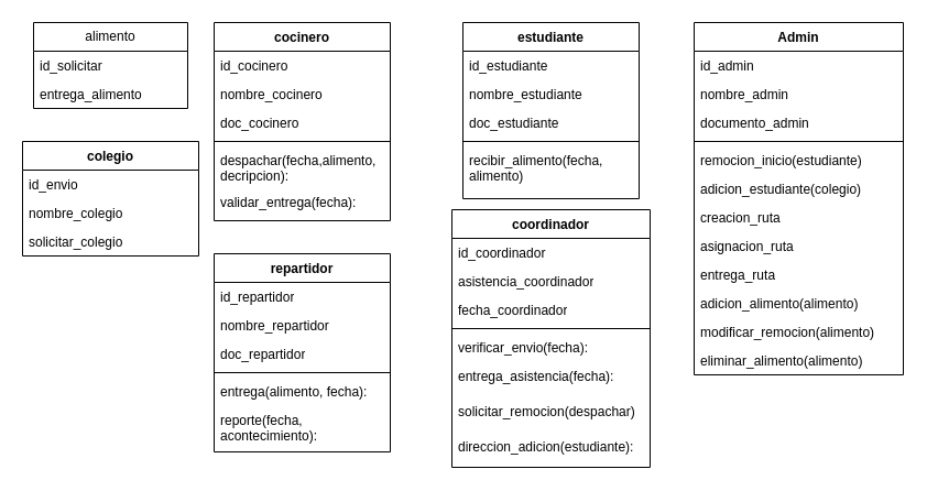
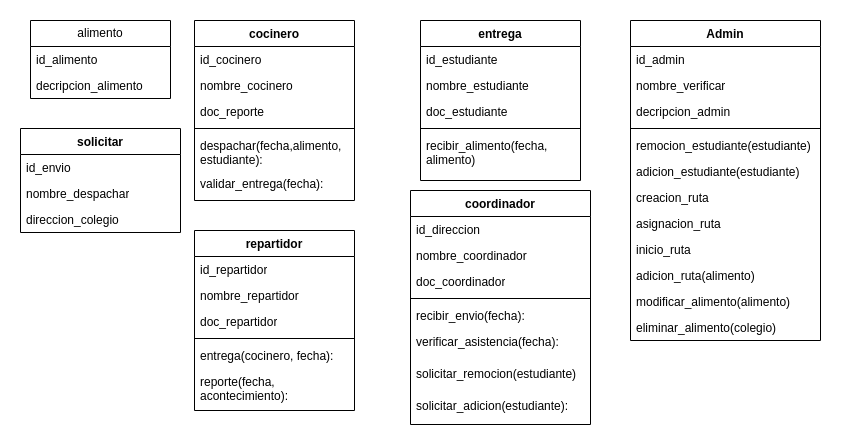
  <mxCell id="0" />
  <mxCell id="1" parent="0" />
  <mxCell id="2" value="cocinero" style="swimlane;fontStyle=1;align=center;verticalAlign=top;childLayout=stackLayout;horizontal=1;startSize=26;horizontalStack=0;resizeParent=1;resizeParentMax=0;resizeLast=0;collapsible=1;marginBottom=0;whiteSpace=wrap;html=1;" parent="1" vertex="1"><mxGeometry x="194" y="20" width="160" height="180" as="geometry" /></mxCell>
  <mxCell id="3" value="id_cocinero" style="text;strokeColor=none;fillColor=none;align=left;verticalAlign=top;spacingLeft=4;spacingRight=4;overflow=hidden;rotatable=0;points=[[0,0.5],[1,0.5]];portConstraint=eastwest;whiteSpace=wrap;html=1;" parent="2" vertex="1"><mxGeometry y="26" width="160" height="26" as="geometry" /></mxCell>
  <mxCell id="4" value="nombre_cocinero" style="text;strokeColor=none;fillColor=none;align=left;verticalAlign=top;spacingLeft=4;spacingRight=4;overflow=hidden;rotatable=0;points=[[0,0.5],[1,0.5]];portConstraint=eastwest;whiteSpace=wrap;html=1;" parent="2" vertex="1"><mxGeometry y="52" width="160" height="26" as="geometry" /></mxCell>
- <mxCell id="5" value="doc_cocinero" style="text;strokeColor=none;fillColor=none;align=left;verticalAlign=top;spacingLeft=4;spacingRight=4;overflow=hidden;rotatable=0;points=[[0,0.5],[1,0.5]];portConstraint=eastwest;whiteSpace=wrap;html=1;" parent="2" vertex="1"><mxGeometry y="78" width="160" height="26" as="geometry" /></mxCell>
+ <mxCell id="5" value="doc_reporte" style="text;strokeColor=none;fillColor=none;align=left;verticalAlign=top;spacingLeft=4;spacingRight=4;overflow=hidden;rotatable=0;points=[[0,0.5],[1,0.5]];portConstraint=eastwest;whiteSpace=wrap;html=1;" parent="2" vertex="1"><mxGeometry y="78" width="160" height="26" as="geometry" /></mxCell>
  <mxCell id="6" value="" style="line;strokeWidth=1;fillColor=none;align=left;verticalAlign=middle;spacingTop=-1;spacingLeft=3;spacingRight=3;rotatable=0;labelPosition=right;points=[];portConstraint=eastwest;strokeColor=inherit;" parent="2" vertex="1"><mxGeometry y="104" width="160" height="8" as="geometry" /></mxCell>
- <mxCell id="7" value="despachar(fecha,alimento, decripcion):" style="text;strokeColor=none;fillColor=none;align=left;verticalAlign=top;spacingLeft=4;spacingRight=4;overflow=hidden;rotatable=0;points=[[0,0.5],[1,0.5]];portConstraint=eastwest;whiteSpace=wrap;html=1;" parent="2" vertex="1"><mxGeometry y="112" width="160" height="38" as="geometry" /></mxCell>
+ <mxCell id="7" value="despachar(fecha,alimento, estudiante):" style="text;strokeColor=none;fillColor=none;align=left;verticalAlign=top;spacingLeft=4;spacingRight=4;overflow=hidden;rotatable=0;points=[[0,0.5],[1,0.5]];portConstraint=eastwest;whiteSpace=wrap;html=1;" parent="2" vertex="1"><mxGeometry y="112" width="160" height="38" as="geometry" /></mxCell>
  <mxCell id="8" value="validar_entrega(fecha):" style="text;strokeColor=none;fillColor=none;align=left;verticalAlign=top;spacingLeft=4;spacingRight=4;overflow=hidden;rotatable=0;points=[[0,0.5],[1,0.5]];portConstraint=eastwest;whiteSpace=wrap;html=1;" parent="2" vertex="1"><mxGeometry y="150" width="160" height="30" as="geometry" /></mxCell>
  <mxCell id="9" value="repartidor" style="swimlane;fontStyle=1;align=center;verticalAlign=top;childLayout=stackLayout;horizontal=1;startSize=26;horizontalStack=0;resizeParent=1;resizeParentMax=0;resizeLast=0;collapsible=1;marginBottom=0;whiteSpace=wrap;html=1;" parent="1" vertex="1"><mxGeometry x="194" y="230" width="160" height="180" as="geometry" /></mxCell>
  <mxCell id="10" value="id_repartidor" style="text;strokeColor=none;fillColor=none;align=left;verticalAlign=top;spacingLeft=4;spacingRight=4;overflow=hidden;rotatable=0;points=[[0,0.5],[1,0.5]];portConstraint=eastwest;whiteSpace=wrap;html=1;" parent="9" vertex="1"><mxGeometry y="26" width="160" height="26" as="geometry" /></mxCell>
  <mxCell id="11" value="nombre_repartidor" style="text;strokeColor=none;fillColor=none;align=left;verticalAlign=top;spacingLeft=4;spacingRight=4;overflow=hidden;rotatable=0;points=[[0,0.5],[1,0.5]];portConstraint=eastwest;whiteSpace=wrap;html=1;" parent="9" vertex="1"><mxGeometry y="52" width="160" height="26" as="geometry" /></mxCell>
  <mxCell id="12" value="doc_repartidor" style="text;strokeColor=none;fillColor=none;align=left;verticalAlign=top;spacingLeft=4;spacingRight=4;overflow=hidden;rotatable=0;points=[[0,0.5],[1,0.5]];portConstraint=eastwest;whiteSpace=wrap;html=1;" parent="9" vertex="1"><mxGeometry y="78" width="160" height="26" as="geometry" /></mxCell>
  <mxCell id="13" value="" style="line;strokeWidth=1;fillColor=none;align=left;verticalAlign=middle;spacingTop=-1;spacingLeft=3;spacingRight=3;rotatable=0;labelPosition=right;points=[];portConstraint=eastwest;strokeColor=inherit;" parent="9" vertex="1"><mxGeometry y="104" width="160" height="8" as="geometry" /></mxCell>
- <mxCell id="14" value="entrega(alimento, fecha):" style="text;strokeColor=none;fillColor=none;align=left;verticalAlign=top;spacingLeft=4;spacingRight=4;overflow=hidden;rotatable=0;points=[[0,0.5],[1,0.5]];portConstraint=eastwest;whiteSpace=wrap;html=1;" parent="9" vertex="1"><mxGeometry y="112" width="160" height="26" as="geometry" /></mxCell>
+ <mxCell id="14" value="entrega(cocinero, fecha):" style="text;strokeColor=none;fillColor=none;align=left;verticalAlign=top;spacingLeft=4;spacingRight=4;overflow=hidden;rotatable=0;points=[[0,0.5],[1,0.5]];portConstraint=eastwest;whiteSpace=wrap;html=1;" parent="9" vertex="1"><mxGeometry y="112" width="160" height="26" as="geometry" /></mxCell>
  <mxCell id="15" value="reporte(fecha, acontecimiento):" style="text;strokeColor=none;fillColor=none;align=left;verticalAlign=top;spacingLeft=4;spacingRight=4;overflow=hidden;rotatable=0;points=[[0,0.5],[1,0.5]];portConstraint=eastwest;whiteSpace=wrap;html=1;" parent="9" vertex="1"><mxGeometry y="138" width="160" height="42" as="geometry" /></mxCell>
  <mxCell id="16" value="coordinador" style="swimlane;fontStyle=1;align=center;verticalAlign=top;childLayout=stackLayout;horizontal=1;startSize=26;horizontalStack=0;resizeParent=1;resizeParentMax=0;resizeLast=0;collapsible=1;marginBottom=0;whiteSpace=wrap;html=1;" parent="1" vertex="1"><mxGeometry x="410" y="190" width="180" height="234" as="geometry" /></mxCell>
- <mxCell id="17" value="id_coordinador&lt;span style=&quot;white-space: pre;&quot;&gt;&#09;&lt;/span&gt;" style="text;strokeColor=none;fillColor=none;align=left;verticalAlign=top;spacingLeft=4;spacingRight=4;overflow=hidden;rotatable=0;points=[[0,0.5],[1,0.5]];portConstraint=eastwest;whiteSpace=wrap;html=1;" parent="16" vertex="1"><mxGeometry y="26" width="180" height="26" as="geometry" /></mxCell>
- <mxCell id="18" value="asistencia_coordinador" style="text;strokeColor=none;fillColor=none;align=left;verticalAlign=top;spacingLeft=4;spacingRight=4;overflow=hidden;rotatable=0;points=[[0,0.5],[1,0.5]];portConstraint=eastwest;whiteSpace=wrap;html=1;" parent="16" vertex="1"><mxGeometry y="52" width="180" height="26" as="geometry" /></mxCell>
- <mxCell id="19" value="fecha_coordinador" style="text;strokeColor=none;fillColor=none;align=left;verticalAlign=top;spacingLeft=4;spacingRight=4;overflow=hidden;rotatable=0;points=[[0,0.5],[1,0.5]];portConstraint=eastwest;whiteSpace=wrap;html=1;" parent="16" vertex="1"><mxGeometry y="78" width="180" height="26" as="geometry" /></mxCell>
+ <mxCell id="17" value="id_direccion&lt;span style=&quot;white-space: pre;&quot;&gt;&#09;&lt;/span&gt;" style="text;strokeColor=none;fillColor=none;align=left;verticalAlign=top;spacingLeft=4;spacingRight=4;overflow=hidden;rotatable=0;points=[[0,0.5],[1,0.5]];portConstraint=eastwest;whiteSpace=wrap;html=1;" parent="16" vertex="1"><mxGeometry y="26" width="180" height="26" as="geometry" /></mxCell>
+ <mxCell id="18" value="nombre_coordinador" style="text;strokeColor=none;fillColor=none;align=left;verticalAlign=top;spacingLeft=4;spacingRight=4;overflow=hidden;rotatable=0;points=[[0,0.5],[1,0.5]];portConstraint=eastwest;whiteSpace=wrap;html=1;" parent="16" vertex="1"><mxGeometry y="52" width="180" height="26" as="geometry" /></mxCell>
+ <mxCell id="19" value="doc_coordinador" style="text;strokeColor=none;fillColor=none;align=left;verticalAlign=top;spacingLeft=4;spacingRight=4;overflow=hidden;rotatable=0;points=[[0,0.5],[1,0.5]];portConstraint=eastwest;whiteSpace=wrap;html=1;" parent="16" vertex="1"><mxGeometry y="78" width="180" height="26" as="geometry" /></mxCell>
  <mxCell id="20" value="" style="line;strokeWidth=1;fillColor=none;align=left;verticalAlign=middle;spacingTop=-1;spacingLeft=3;spacingRight=3;rotatable=0;labelPosition=right;points=[];portConstraint=eastwest;strokeColor=inherit;" parent="16" vertex="1"><mxGeometry y="104" width="180" height="8" as="geometry" /></mxCell>
- <mxCell id="21" value="verificar_envio(fecha):" style="text;strokeColor=none;fillColor=none;align=left;verticalAlign=top;spacingLeft=4;spacingRight=4;overflow=hidden;rotatable=0;points=[[0,0.5],[1,0.5]];portConstraint=eastwest;whiteSpace=wrap;html=1;" parent="16" vertex="1"><mxGeometry y="112" width="180" height="26" as="geometry" /></mxCell>
- <mxCell id="22" value="entrega_asistencia(fecha):" style="text;strokeColor=none;fillColor=none;align=left;verticalAlign=top;spacingLeft=4;spacingRight=4;overflow=hidden;rotatable=0;points=[[0,0.5],[1,0.5]];portConstraint=eastwest;whiteSpace=wrap;html=1;" parent="16" vertex="1"><mxGeometry y="138" width="180" height="32" as="geometry" /></mxCell>
- <mxCell id="23" value="solicitar_remocion(despachar)" style="text;strokeColor=none;fillColor=none;align=left;verticalAlign=top;spacingLeft=4;spacingRight=4;overflow=hidden;rotatable=0;points=[[0,0.5],[1,0.5]];portConstraint=eastwest;whiteSpace=wrap;html=1;" parent="16" vertex="1"><mxGeometry y="170" width="180" height="32" as="geometry" /></mxCell>
- <mxCell id="24" value="direccion_adicion(estudiante):" style="text;strokeColor=none;fillColor=none;align=left;verticalAlign=top;spacingLeft=4;spacingRight=4;overflow=hidden;rotatable=0;points=[[0,0.5],[1,0.5]];portConstraint=eastwest;whiteSpace=wrap;html=1;" parent="16" vertex="1"><mxGeometry y="202" width="180" height="32" as="geometry" /></mxCell>
- <mxCell id="25" value="estudiante" style="swimlane;fontStyle=1;align=center;verticalAlign=top;childLayout=stackLayout;horizontal=1;startSize=26;horizontalStack=0;resizeParent=1;resizeParentMax=0;resizeLast=0;collapsible=1;marginBottom=0;whiteSpace=wrap;html=1;" parent="1" vertex="1"><mxGeometry x="420" y="20" width="160" height="160" as="geometry" /></mxCell>
+ <mxCell id="21" value="recibir_envio(fecha):" style="text;strokeColor=none;fillColor=none;align=left;verticalAlign=top;spacingLeft=4;spacingRight=4;overflow=hidden;rotatable=0;points=[[0,0.5],[1,0.5]];portConstraint=eastwest;whiteSpace=wrap;html=1;" parent="16" vertex="1"><mxGeometry y="112" width="180" height="26" as="geometry" /></mxCell>
+ <mxCell id="22" value="verificar_asistencia(fecha):" style="text;strokeColor=none;fillColor=none;align=left;verticalAlign=top;spacingLeft=4;spacingRight=4;overflow=hidden;rotatable=0;points=[[0,0.5],[1,0.5]];portConstraint=eastwest;whiteSpace=wrap;html=1;" parent="16" vertex="1"><mxGeometry y="138" width="180" height="32" as="geometry" /></mxCell>
+ <mxCell id="23" value="solicitar_remocion(estudiante)" style="text;strokeColor=none;fillColor=none;align=left;verticalAlign=top;spacingLeft=4;spacingRight=4;overflow=hidden;rotatable=0;points=[[0,0.5],[1,0.5]];portConstraint=eastwest;whiteSpace=wrap;html=1;" parent="16" vertex="1"><mxGeometry y="170" width="180" height="32" as="geometry" /></mxCell>
+ <mxCell id="24" value="solicitar_adicion(estudiante):" style="text;strokeColor=none;fillColor=none;align=left;verticalAlign=top;spacingLeft=4;spacingRight=4;overflow=hidden;rotatable=0;points=[[0,0.5],[1,0.5]];portConstraint=eastwest;whiteSpace=wrap;html=1;" parent="16" vertex="1"><mxGeometry y="202" width="180" height="32" as="geometry" /></mxCell>
+ <mxCell id="25" value="entrega" style="swimlane;fontStyle=1;align=center;verticalAlign=top;childLayout=stackLayout;horizontal=1;startSize=26;horizontalStack=0;resizeParent=1;resizeParentMax=0;resizeLast=0;collapsible=1;marginBottom=0;whiteSpace=wrap;html=1;" parent="1" vertex="1"><mxGeometry x="420" y="20" width="160" height="160" as="geometry" /></mxCell>
  <mxCell id="26" value="id_estudiante" style="text;strokeColor=none;fillColor=none;align=left;verticalAlign=top;spacingLeft=4;spacingRight=4;overflow=hidden;rotatable=0;points=[[0,0.5],[1,0.5]];portConstraint=eastwest;whiteSpace=wrap;html=1;" parent="25" vertex="1"><mxGeometry y="26" width="160" height="26" as="geometry" /></mxCell>
  <mxCell id="27" value="nombre_estudiante" style="text;strokeColor=none;fillColor=none;align=left;verticalAlign=top;spacingLeft=4;spacingRight=4;overflow=hidden;rotatable=0;points=[[0,0.5],[1,0.5]];portConstraint=eastwest;whiteSpace=wrap;html=1;" parent="25" vertex="1"><mxGeometry y="52" width="160" height="26" as="geometry" /></mxCell>
  <mxCell id="28" value="doc_estudiante" style="text;strokeColor=none;fillColor=none;align=left;verticalAlign=top;spacingLeft=4;spacingRight=4;overflow=hidden;rotatable=0;points=[[0,0.5],[1,0.5]];portConstraint=eastwest;whiteSpace=wrap;html=1;" parent="25" vertex="1"><mxGeometry y="78" width="160" height="26" as="geometry" /></mxCell>
  <mxCell id="29" value="" style="line;strokeWidth=1;fillColor=none;align=left;verticalAlign=middle;spacingTop=-1;spacingLeft=3;spacingRight=3;rotatable=0;labelPosition=right;points=[];portConstraint=eastwest;strokeColor=inherit;" parent="25" vertex="1"><mxGeometry y="104" width="160" height="8" as="geometry" /></mxCell>
  <mxCell id="30" value="recibir_alimento(fecha, alimento)" style="text;strokeColor=none;fillColor=none;align=left;verticalAlign=top;spacingLeft=4;spacingRight=4;overflow=hidden;rotatable=0;points=[[0,0.5],[1,0.5]];portConstraint=eastwest;whiteSpace=wrap;html=1;" parent="25" vertex="1"><mxGeometry y="112" width="160" height="48" as="geometry" /></mxCell>
  <mxCell id="31" value="Admin" style="swimlane;fontStyle=1;align=center;verticalAlign=top;childLayout=stackLayout;horizontal=1;startSize=26;horizontalStack=0;resizeParent=1;resizeParentMax=0;resizeLast=0;collapsible=1;marginBottom=0;whiteSpace=wrap;html=1;" parent="1" vertex="1"><mxGeometry x="630" y="20" width="190" height="320" as="geometry" /></mxCell>
  <mxCell id="32" value="id_admin" style="text;strokeColor=none;fillColor=none;align=left;verticalAlign=top;spacingLeft=4;spacingRight=4;overflow=hidden;rotatable=0;points=[[0,0.5],[1,0.5]];portConstraint=eastwest;whiteSpace=wrap;html=1;" parent="31" vertex="1"><mxGeometry y="26" width="190" height="26" as="geometry" /></mxCell>
- <mxCell id="33" value="nombre_admin" style="text;strokeColor=none;fillColor=none;align=left;verticalAlign=top;spacingLeft=4;spacingRight=4;overflow=hidden;rotatable=0;points=[[0,0.5],[1,0.5]];portConstraint=eastwest;whiteSpace=wrap;html=1;" parent="31" vertex="1"><mxGeometry y="52" width="190" height="26" as="geometry" /></mxCell>
- <mxCell id="34" value="documento_admin" style="text;strokeColor=none;fillColor=none;align=left;verticalAlign=top;spacingLeft=4;spacingRight=4;overflow=hidden;rotatable=0;points=[[0,0.5],[1,0.5]];portConstraint=eastwest;whiteSpace=wrap;html=1;" parent="31" vertex="1"><mxGeometry y="78" width="190" height="26" as="geometry" /></mxCell>
+ <mxCell id="33" value="nombre_verificar" style="text;strokeColor=none;fillColor=none;align=left;verticalAlign=top;spacingLeft=4;spacingRight=4;overflow=hidden;rotatable=0;points=[[0,0.5],[1,0.5]];portConstraint=eastwest;whiteSpace=wrap;html=1;" parent="31" vertex="1"><mxGeometry y="52" width="190" height="26" as="geometry" /></mxCell>
+ <mxCell id="34" value="decripcion_admin" style="text;strokeColor=none;fillColor=none;align=left;verticalAlign=top;spacingLeft=4;spacingRight=4;overflow=hidden;rotatable=0;points=[[0,0.5],[1,0.5]];portConstraint=eastwest;whiteSpace=wrap;html=1;" parent="31" vertex="1"><mxGeometry y="78" width="190" height="26" as="geometry" /></mxCell>
  <mxCell id="35" value="" style="line;strokeWidth=1;fillColor=none;align=left;verticalAlign=middle;spacingTop=-1;spacingLeft=3;spacingRight=3;rotatable=0;labelPosition=right;points=[];portConstraint=eastwest;strokeColor=inherit;" parent="31" vertex="1"><mxGeometry y="104" width="190" height="8" as="geometry" /></mxCell>
- <mxCell id="36" value="remocion_inicio(estudiante)" style="text;strokeColor=none;fillColor=none;align=left;verticalAlign=top;spacingLeft=4;spacingRight=4;overflow=hidden;rotatable=0;points=[[0,0.5],[1,0.5]];portConstraint=eastwest;whiteSpace=wrap;html=1;" parent="31" vertex="1"><mxGeometry y="112" width="190" height="26" as="geometry" /></mxCell>
- <mxCell id="37" value="adicion_estudiante(colegio)" style="text;strokeColor=none;fillColor=none;align=left;verticalAlign=top;spacingLeft=4;spacingRight=4;overflow=hidden;rotatable=0;points=[[0,0.5],[1,0.5]];portConstraint=eastwest;whiteSpace=wrap;html=1;" parent="31" vertex="1"><mxGeometry y="138" width="190" height="26" as="geometry" /></mxCell>
+ <mxCell id="36" value="remocion_estudiante(estudiante)" style="text;strokeColor=none;fillColor=none;align=left;verticalAlign=top;spacingLeft=4;spacingRight=4;overflow=hidden;rotatable=0;points=[[0,0.5],[1,0.5]];portConstraint=eastwest;whiteSpace=wrap;html=1;" parent="31" vertex="1"><mxGeometry y="112" width="190" height="26" as="geometry" /></mxCell>
+ <mxCell id="37" value="adicion_estudiante(estudiante)" style="text;strokeColor=none;fillColor=none;align=left;verticalAlign=top;spacingLeft=4;spacingRight=4;overflow=hidden;rotatable=0;points=[[0,0.5],[1,0.5]];portConstraint=eastwest;whiteSpace=wrap;html=1;" parent="31" vertex="1"><mxGeometry y="138" width="190" height="26" as="geometry" /></mxCell>
  <mxCell id="38" value="creacion_ruta" style="text;strokeColor=none;fillColor=none;align=left;verticalAlign=top;spacingLeft=4;spacingRight=4;overflow=hidden;rotatable=0;points=[[0,0.5],[1,0.5]];portConstraint=eastwest;whiteSpace=wrap;html=1;" parent="31" vertex="1"><mxGeometry y="164" width="190" height="26" as="geometry" /></mxCell>
  <mxCell id="39" value="asignacion_ruta" style="text;strokeColor=none;fillColor=none;align=left;verticalAlign=top;spacingLeft=4;spacingRight=4;overflow=hidden;rotatable=0;points=[[0,0.5],[1,0.5]];portConstraint=eastwest;whiteSpace=wrap;html=1;" parent="31" vertex="1"><mxGeometry y="190" width="190" height="26" as="geometry" /></mxCell>
- <mxCell id="40" value="entrega_ruta" style="text;strokeColor=none;fillColor=none;align=left;verticalAlign=top;spacingLeft=4;spacingRight=4;overflow=hidden;rotatable=0;points=[[0,0.5],[1,0.5]];portConstraint=eastwest;whiteSpace=wrap;html=1;" parent="31" vertex="1"><mxGeometry y="216" width="190" height="26" as="geometry" /></mxCell>
- <mxCell id="41" value="adicion_alimento(alimento)" style="text;strokeColor=none;fillColor=none;align=left;verticalAlign=top;spacingLeft=4;spacingRight=4;overflow=hidden;rotatable=0;points=[[0,0.5],[1,0.5]];portConstraint=eastwest;whiteSpace=wrap;html=1;" parent="31" vertex="1"><mxGeometry y="242" width="190" height="26" as="geometry" /></mxCell>
- <mxCell id="42" value="modificar_remocion(alimento)" style="text;strokeColor=none;fillColor=none;align=left;verticalAlign=top;spacingLeft=4;spacingRight=4;overflow=hidden;rotatable=0;points=[[0,0.5],[1,0.5]];portConstraint=eastwest;whiteSpace=wrap;html=1;" parent="31" vertex="1"><mxGeometry y="268" width="190" height="26" as="geometry" /></mxCell>
- <mxCell id="43" value="eliminar_alimento(alimento)" style="text;strokeColor=none;fillColor=none;align=left;verticalAlign=top;spacingLeft=4;spacingRight=4;overflow=hidden;rotatable=0;points=[[0,0.5],[1,0.5]];portConstraint=eastwest;whiteSpace=wrap;html=1;" vertex="1" parent="31"><mxGeometry y="294" width="190" height="26" as="geometry" /></mxCell>
+ <mxCell id="40" value="inicio_ruta" style="text;strokeColor=none;fillColor=none;align=left;verticalAlign=top;spacingLeft=4;spacingRight=4;overflow=hidden;rotatable=0;points=[[0,0.5],[1,0.5]];portConstraint=eastwest;whiteSpace=wrap;html=1;" parent="31" vertex="1"><mxGeometry y="216" width="190" height="26" as="geometry" /></mxCell>
+ <mxCell id="41" value="adicion_ruta(alimento)" style="text;strokeColor=none;fillColor=none;align=left;verticalAlign=top;spacingLeft=4;spacingRight=4;overflow=hidden;rotatable=0;points=[[0,0.5],[1,0.5]];portConstraint=eastwest;whiteSpace=wrap;html=1;" parent="31" vertex="1"><mxGeometry y="242" width="190" height="26" as="geometry" /></mxCell>
+ <mxCell id="42" value="modificar_alimento(alimento)" style="text;strokeColor=none;fillColor=none;align=left;verticalAlign=top;spacingLeft=4;spacingRight=4;overflow=hidden;rotatable=0;points=[[0,0.5],[1,0.5]];portConstraint=eastwest;whiteSpace=wrap;html=1;" parent="31" vertex="1"><mxGeometry y="268" width="190" height="26" as="geometry" /></mxCell>
+ <mxCell id="43" value="eliminar_alimento(colegio)" style="text;strokeColor=none;fillColor=none;align=left;verticalAlign=top;spacingLeft=4;spacingRight=4;overflow=hidden;rotatable=0;points=[[0,0.5],[1,0.5]];portConstraint=eastwest;whiteSpace=wrap;html=1;" vertex="1" parent="31"><mxGeometry y="294" width="190" height="26" as="geometry" /></mxCell>
  <mxCell id="44" value="alimento" style="swimlane;fontStyle=0;childLayout=stackLayout;horizontal=1;startSize=26;fillColor=none;horizontalStack=0;resizeParent=1;resizeParentMax=0;resizeLast=0;collapsible=1;marginBottom=0;whiteSpace=wrap;html=1;" vertex="1" parent="1"><mxGeometry x="30" y="20" width="140" height="78" as="geometry" /></mxCell>
- <mxCell id="45" value="id_solicitar" style="text;strokeColor=none;fillColor=none;align=left;verticalAlign=top;spacingLeft=4;spacingRight=4;overflow=hidden;rotatable=0;points=[[0,0.5],[1,0.5]];portConstraint=eastwest;whiteSpace=wrap;html=1;" vertex="1" parent="44"><mxGeometry y="26" width="140" height="26" as="geometry" /></mxCell>
- <mxCell id="46" value="entrega_alimento" style="text;strokeColor=none;fillColor=none;align=left;verticalAlign=top;spacingLeft=4;spacingRight=4;overflow=hidden;rotatable=0;points=[[0,0.5],[1,0.5]];portConstraint=eastwest;whiteSpace=wrap;html=1;" vertex="1" parent="44"><mxGeometry y="52" width="140" height="26" as="geometry" /></mxCell>
- <mxCell id="47" value="colegio" style="swimlane;fontStyle=1;align=center;verticalAlign=top;childLayout=stackLayout;horizontal=1;startSize=26;horizontalStack=0;resizeParent=1;resizeParentMax=0;resizeLast=0;collapsible=1;marginBottom=0;whiteSpace=wrap;html=1;" vertex="1" parent="1"><mxGeometry x="20" y="128" width="160" height="104" as="geometry" /></mxCell>
+ <mxCell id="45" value="id_alimento" style="text;strokeColor=none;fillColor=none;align=left;verticalAlign=top;spacingLeft=4;spacingRight=4;overflow=hidden;rotatable=0;points=[[0,0.5],[1,0.5]];portConstraint=eastwest;whiteSpace=wrap;html=1;" vertex="1" parent="44"><mxGeometry y="26" width="140" height="26" as="geometry" /></mxCell>
+ <mxCell id="46" value="decripcion_alimento" style="text;strokeColor=none;fillColor=none;align=left;verticalAlign=top;spacingLeft=4;spacingRight=4;overflow=hidden;rotatable=0;points=[[0,0.5],[1,0.5]];portConstraint=eastwest;whiteSpace=wrap;html=1;" vertex="1" parent="44"><mxGeometry y="52" width="140" height="26" as="geometry" /></mxCell>
+ <mxCell id="47" value="solicitar" style="swimlane;fontStyle=1;align=center;verticalAlign=top;childLayout=stackLayout;horizontal=1;startSize=26;horizontalStack=0;resizeParent=1;resizeParentMax=0;resizeLast=0;collapsible=1;marginBottom=0;whiteSpace=wrap;html=1;" vertex="1" parent="1"><mxGeometry x="20" y="128" width="160" height="104" as="geometry" /></mxCell>
  <mxCell id="48" value="id_envio" style="text;strokeColor=none;fillColor=none;align=left;verticalAlign=top;spacingLeft=4;spacingRight=4;overflow=hidden;rotatable=0;points=[[0,0.5],[1,0.5]];portConstraint=eastwest;whiteSpace=wrap;html=1;" vertex="1" parent="47"><mxGeometry y="26" width="160" height="26" as="geometry" /></mxCell>
- <mxCell id="49" value="nombre_colegio" style="text;strokeColor=none;fillColor=none;align=left;verticalAlign=top;spacingLeft=4;spacingRight=4;overflow=hidden;rotatable=0;points=[[0,0.5],[1,0.5]];portConstraint=eastwest;whiteSpace=wrap;html=1;" vertex="1" parent="47"><mxGeometry y="52" width="160" height="26" as="geometry" /></mxCell>
- <mxCell id="50" value="solicitar_colegio" style="text;strokeColor=none;fillColor=none;align=left;verticalAlign=top;spacingLeft=4;spacingRight=4;overflow=hidden;rotatable=0;points=[[0,0.5],[1,0.5]];portConstraint=eastwest;whiteSpace=wrap;html=1;" vertex="1" parent="47"><mxGeometry y="78" width="160" height="26" as="geometry" /></mxCell>
+ <mxCell id="49" value="nombre_despachar" style="text;strokeColor=none;fillColor=none;align=left;verticalAlign=top;spacingLeft=4;spacingRight=4;overflow=hidden;rotatable=0;points=[[0,0.5],[1,0.5]];portConstraint=eastwest;whiteSpace=wrap;html=1;" vertex="1" parent="47"><mxGeometry y="52" width="160" height="26" as="geometry" /></mxCell>
+ <mxCell id="50" value="direccion_colegio" style="text;strokeColor=none;fillColor=none;align=left;verticalAlign=top;spacingLeft=4;spacingRight=4;overflow=hidden;rotatable=0;points=[[0,0.5],[1,0.5]];portConstraint=eastwest;whiteSpace=wrap;html=1;" vertex="1" parent="47"><mxGeometry y="78" width="160" height="26" as="geometry" /></mxCell>
